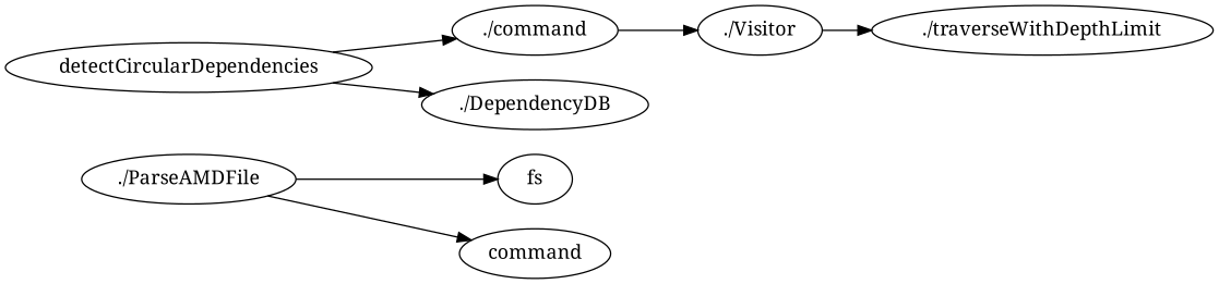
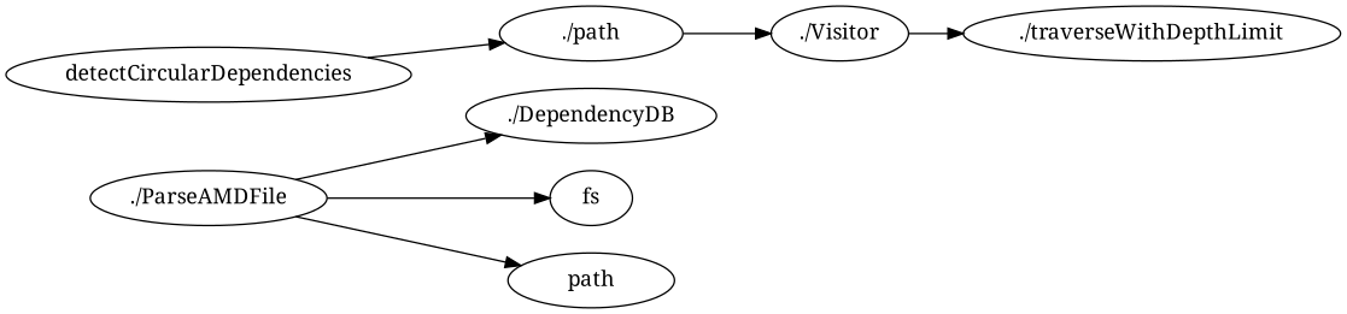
  digraph {
    fontname="Noto Serif"
    rankdir=LR
    node [fontname="Noto Serif"]
    edge [fontname="Noto Serif"]
    detectCircularDependencies
-   "./command"
+   "./command" [label="./path"]
    "./DependencyDB"
    "./Visitor"
    "./ParseAMDFile"
    fs
-   path [label=command]
+   path
    "./traverseWithDepthLimit"
    detectCircularDependencies -> "./command"
-   detectCircularDependencies -> "./DependencyDB"
+   "./ParseAMDFile" -> "./DependencyDB"
    "./command" -> "./Visitor"
    "./Visitor" -> "./traverseWithDepthLimit"
    "./ParseAMDFile" -> fs
    "./ParseAMDFile" -> path
  }
